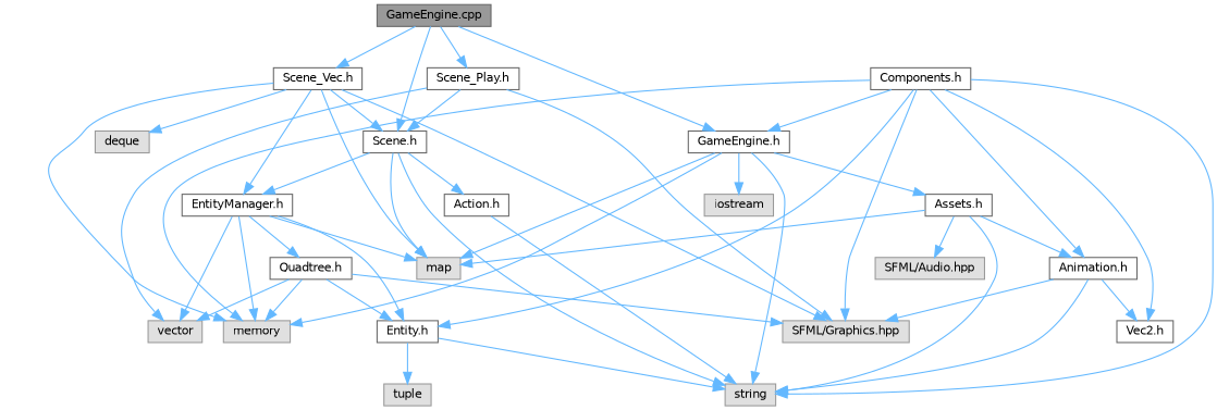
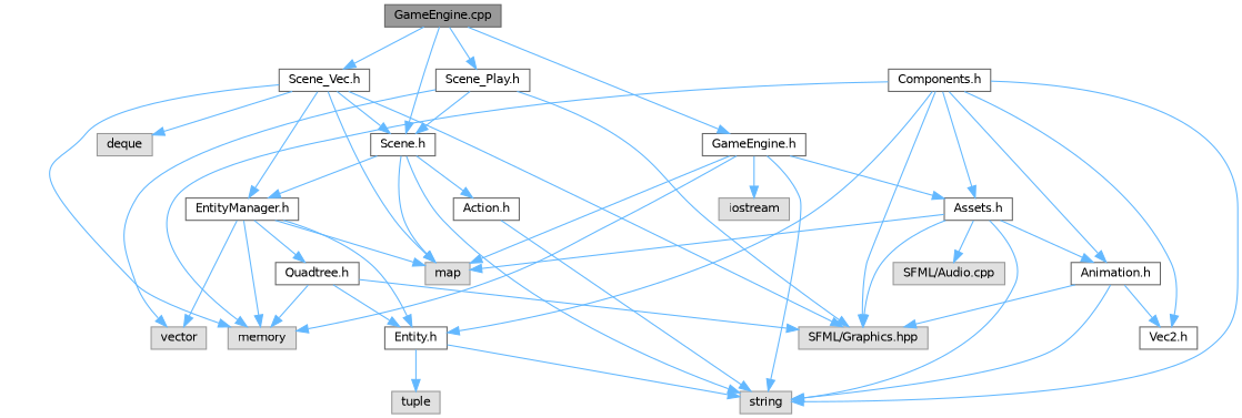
  digraph {
    node [color=grey40 fillcolor=white fontname=Helvetica fontsize=10 shape=box style=filled]
    edge [color=steelblue1 fontname=Helvetica fontsize=10 labelfontname=Helvetica labelfontsize=10 style=solid]
    n1 [color=gray40 fillcolor=grey60 fontcolor=black height=0.2 label="GameEngine.cpp" width=0.4]
    n2 [height=0.2 label="Scene.h" width=0.4]
    n3 [height=0.2 label="Scene_Vec.h" width=0.4]
    n4 [height=0.2 label="GameEngine.h" width=0.4]
    n5 [height=0.2 label="Scene_Play.h" width=0.4]
    n6 [color=grey60 fillcolor="#E0E0E0" height=0.2 label=map width=0.4]
    n7 [color=grey60 fillcolor="#E0E0E0" height=0.2 label=string width=0.4]
    n8 [height=0.2 label="Action.h" width=0.4]
    n9 [height=0.2 label="EntityManager.h" width=0.4]
    n10 [color=grey60 fillcolor="#E0E0E0" height=0.2 label=memory width=0.4]
    n11 [color=grey60 fillcolor="#E0E0E0" height=0.2 label="SFML/Graphics.hpp" width=0.4]
    n12 [color=grey60 fillcolor="#E0E0E0" height=0.2 label=deque width=0.4]
    n13 [height=0.2 label="Assets.h" width=0.4]
    n14 [color=grey60 fillcolor="#E0E0E0" height=0.2 label=iostream width=0.4]
    n15 [color=grey60 fillcolor="#E0E0E0" height=0.2 label=vector width=0.4]
    n16 [height=0.2 label="Entity.h" width=0.4]
    n17 [height=0.2 label="Quadtree.h" width=0.4]
    n18 [color=grey60 fillcolor="#E0E0E0" height=0.2 label=tuple width=0.4]
    n19 [height=0.2 label="Components.h" width=0.4]
    n20 [height=0.2 label="Animation.h" width=0.4]
    n21 [height=0.2 label="Vec2.h" width=0.4]
-   n22 [color=grey60 fillcolor="#E0E0E0" height=0.2 label="SFML/Audio.hpp" width=0.4]
+   n22 [color=grey60 fillcolor="#E0E0E0" height=0.2 label="SFML/Audio.cpp" width=0.4]
    n1 -> n2
    n1 -> n3
    n1 -> n4
    n1 -> n5
    n2 -> n6
    n2 -> n7
    n2 -> n8
    n2 -> n9
    n3 -> n2
    n3 -> n6
    n3 -> n9
    n3 -> n10
    n3 -> n11
    n3 -> n12
    n4 -> n6
    n4 -> n7
    n4 -> n10
    n4 -> n13
    n4 -> n14
    n5 -> n2
    n5 -> n11
    n5 -> n15
    n8 -> n7
    n9 -> n6
    n9 -> n10
    n9 -> n15
    n9 -> n16
    n9 -> n17
    n13 -> n6
    n13 -> n7
+   n13 -> n11
    n13 -> n20
    n13 -> n22
    n16 -> n7
    n16 -> n18
    n17 -> n10
    n17 -> n11
-   n17 -> n15
    n17 -> n16
    n19 -> n7
    n19 -> n10
    n19 -> n11
-   n19 -> n4
+   n19 -> n13
    n19 -> n16
    n19 -> n20
    n19 -> n21
    n20 -> n7
    n20 -> n11
    n20 -> n21
  }
